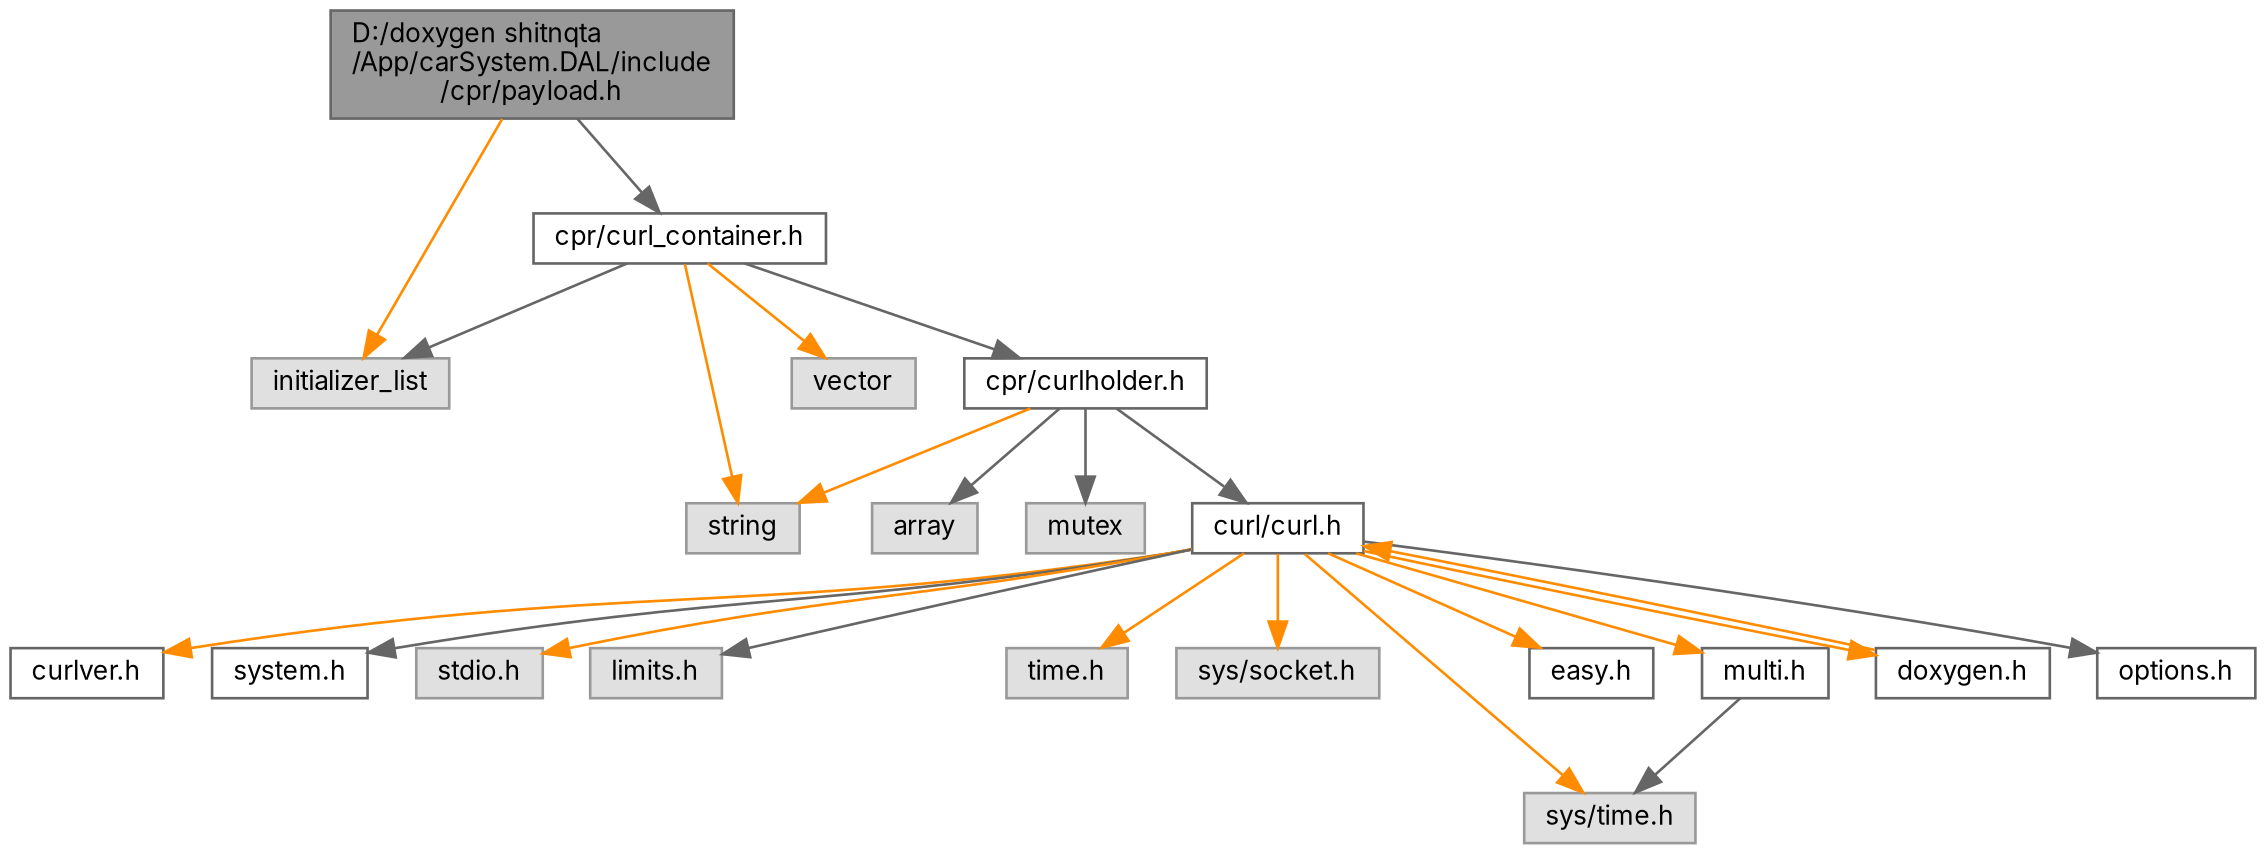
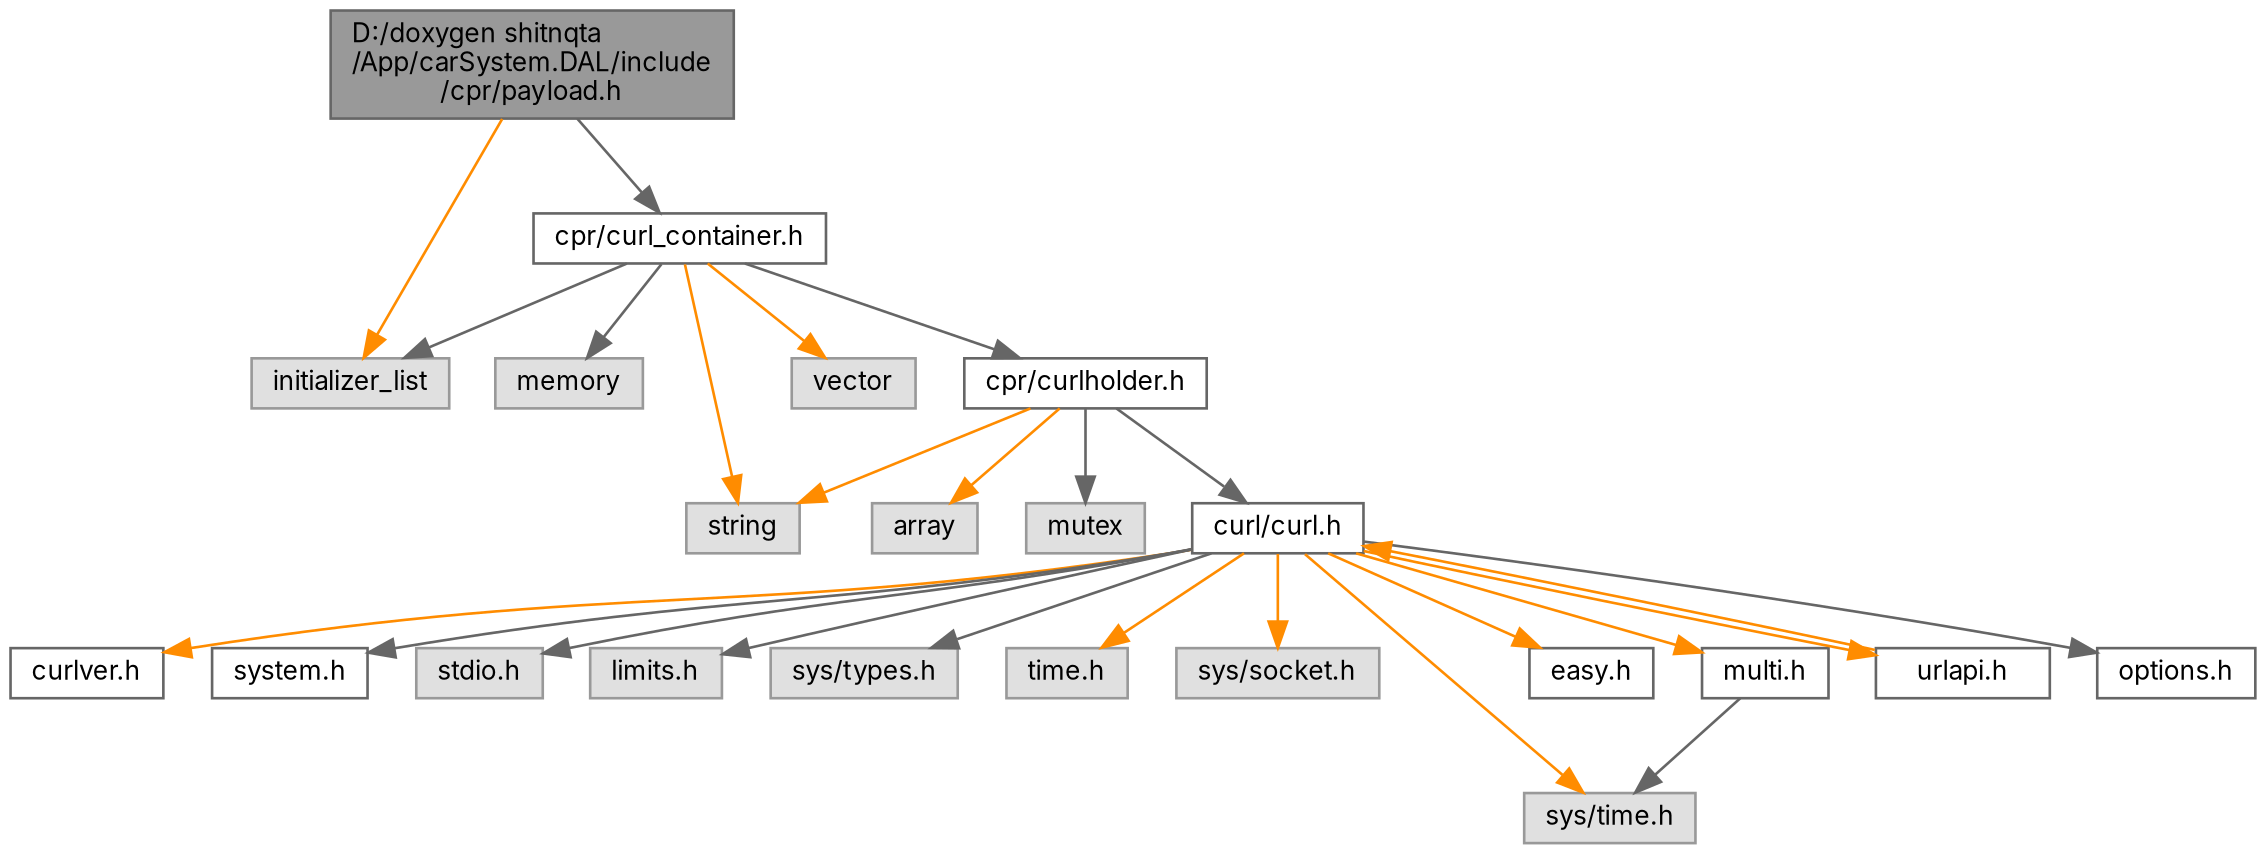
  digraph {
    fontname=Inter
    node [color=grey60 fillcolor="#E0E0E0" fontname=Inter fontsize=10 shape=box style=filled]
    edge [color=darkorange fontname=Inter fontsize=10 labelfontname=Helvetica labelfontsize=10 style=solid]
    n1 [color=gray40 fillcolor=grey60 fontcolor=black height=0.2 label="D:/doxygen shitnqta\l/App/carSystem.DAL/include\l/cpr/payload.h" width=0.4]
    n2 [height=0.2 label=initializer_list width=0.4]
    n3 [color=grey40 fillcolor=white height=0.2 label="cpr/curl_container.h" width=0.4]
+   n4 [height=0.2 label=memory width=0.4]
    n5 [height=0.2 label=string width=0.4]
    n6 [height=0.2 label=vector width=0.4]
    n7 [color=grey40 fillcolor=white height=0.2 label="cpr/curlholder.h" width=0.4]
    n8 [height=0.2 label=array width=0.4]
    n9 [height=0.2 label=mutex width=0.4]
    n10 [color=grey40 fillcolor=white height=0.2 label="curl/curl.h" width=0.4]
    n11 [color=grey40 fillcolor=white height=0.2 label="curlver.h" width=0.4]
    n12 [color=grey40 fillcolor=white height=0.2 label="system.h" width=0.4]
    n13 [height=0.2 label="stdio.h" width=0.4]
    n14 [height=0.2 label="limits.h" width=0.4]
+   n15 [height=0.2 label="sys/types.h" width=0.4]
    n16 [height=0.2 label="time.h" width=0.4]
    n17 [height=0.2 label="sys/socket.h" width=0.4]
    n18 [height=0.2 label="sys/time.h" width=0.4]
    n19 [color=grey40 fillcolor=white height=0.2 label="easy.h" width=0.4]
    n20 [color=grey40 fillcolor=white height=0.2 label="multi.h" width=0.4]
-   n21 [color=grey40 fillcolor=white height=0.2 label="doxygen.h" width=0.4]
+   n21 [color=grey40 fillcolor=white height=0.2 label="urlapi.h" width=0.4]
    n22 [color=grey40 fillcolor=white height=0.2 label="options.h" width=0.4]
    n1 -> n2
    n1 -> n3 [color=gray40]
    n3 -> n2 [color=gray40]
+   n3 -> n4 [color=gray40]
    n3 -> n5
    n3 -> n6
    n3 -> n7 [color=gray40]
    n7 -> n5
-   n7 -> n8 [color=gray40]
+   n7 -> n8
    n7 -> n9 [color=gray40]
    n7 -> n10 [color=gray40]
    n10 -> n11
    n10 -> n12 [color=gray40]
-   n10 -> n13
+   n10 -> n13 [color=gray40]
    n10 -> n14 [color=gray40]
+   n10 -> n15 [color=gray40]
    n10 -> n16
    n10 -> n17
    n10 -> n18
    n10 -> n19
    n10 -> n20
    n10 -> n21
    n10 -> n22 [color=gray40]
    n20 -> n18 [color=gray40]
    n21 -> n10
  }
